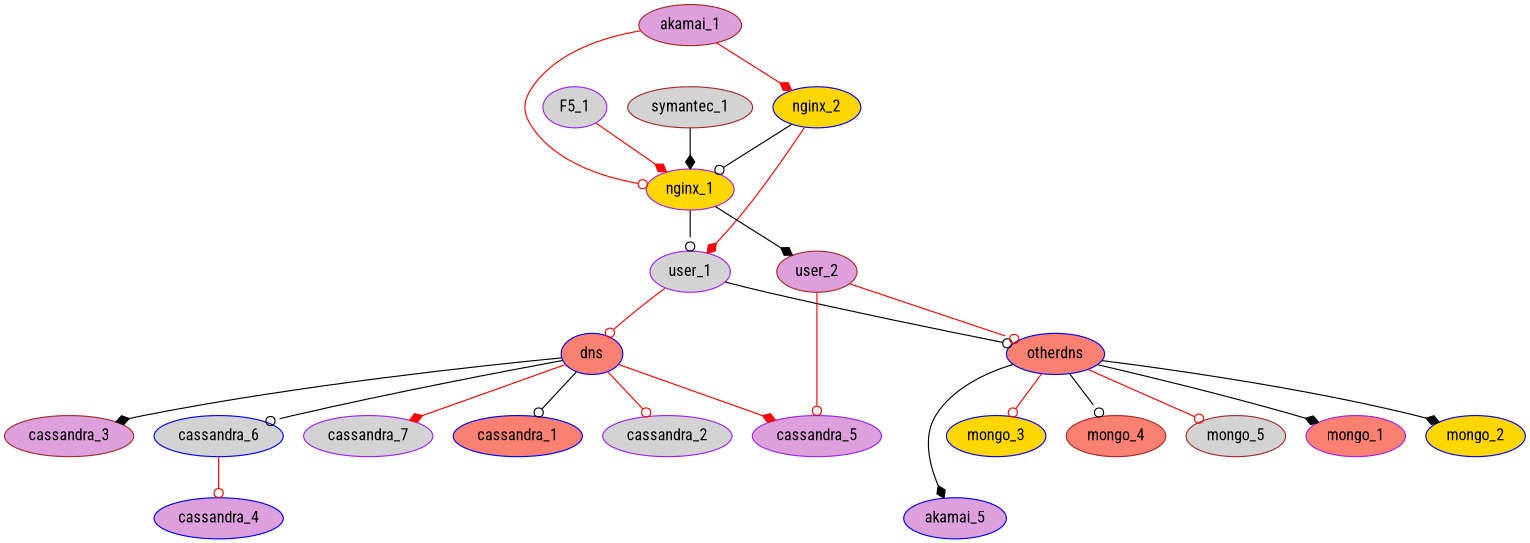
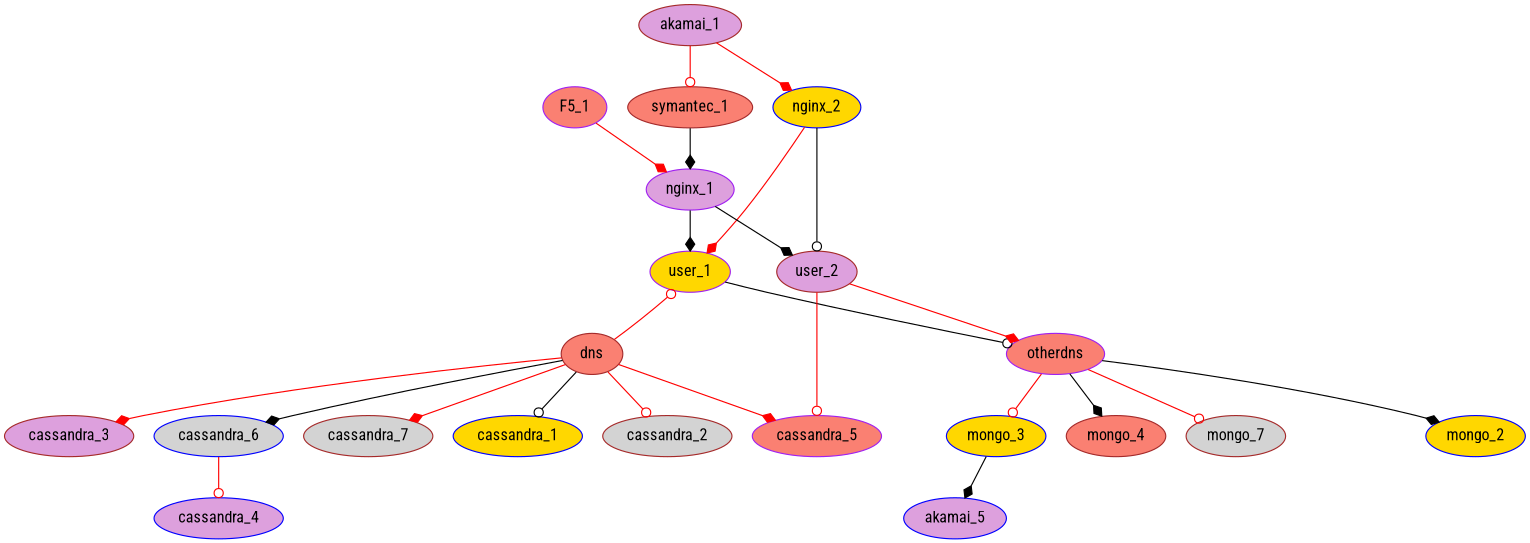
  digraph {
    color=blue
    fontname="Roboto Condensed"
    style=filled
    node [color=brown fillcolor=lightgrey fontname="Roboto Condensed" style=filled]
    edge [arrowhead=diamond color=red fontname="Roboto Condensed"]
-   symantec_1
+   symantec_1 [fillcolor=salmon]
    akamai_1 [fillcolor=plum]
    nginx_2 [color=blue fillcolor=gold]
-   nginx_1 [color=purple fillcolor=gold]
-   F5_1 [color=purple]
-   user_1 [color=purple]
+   nginx_1 [color=purple fillcolor=plum]
+   F5_1 [color=purple fillcolor=salmon]
+   user_1 [color=purple fillcolor=gold]
    user_2 [fillcolor=plum]
-   dns [color=blue fillcolor=salmon]
-   otherdns [color=blue fillcolor=salmon]
-   cassandra_5 [color=purple fillcolor=plum]
-   cassandra_1 [color=blue fillcolor=salmon]
-   cassandra_2 [color=purple]
+   dns [fillcolor=salmon]
+   otherdns [color=purple fillcolor=salmon]
+   cassandra_5 [color=purple fillcolor=salmon]
+   cassandra_1 [color=blue fillcolor=gold]
+   cassandra_2
    cassandra_3 [fillcolor=plum]
    cassandra_6 [color=blue]
-   cassandra_7 [color=purple]
-   mongo_1 [color=purple fillcolor=salmon]
+   cassandra_7
    mongo_2 [color=blue fillcolor=gold]
    mongo_3 [color=blue fillcolor=gold]
    mongo_4 [fillcolor=salmon]
    n20 [color=blue fillcolor=plum label=akamai_5]
-   mongo_7 [label=mongo_5]
+   mongo_7
    cassandra_4 [color=blue fillcolor=plum]
    symantec_1 -> nginx_1 [color=black]
-   akamai_1 -> nginx_1 [arrowhead=odot]
+   akamai_1 -> symantec_1 [arrowhead=odot]
    akamai_1 -> nginx_2
    nginx_2 -> user_1
-   nginx_2 -> nginx_1 [arrowhead=odot color=black]
-   nginx_1 -> user_1 [arrowhead=odot color=black]
+   nginx_2 -> user_2 [arrowhead=odot color=black]
+   nginx_1 -> user_1 [color=black]
    nginx_1 -> user_2 [color=black]
    F5_1 -> nginx_1
-   user_1 -> dns [arrowhead=odot]
+   dns -> user_1 [arrowhead=odot]
    user_1 -> otherdns [arrowhead=odot color=black]
-   user_2 -> otherdns [arrowhead=odot]
+   user_2 -> otherdns
    user_2 -> cassandra_5 [arrowhead=odot]
    dns -> cassandra_5
    dns -> cassandra_1 [arrowhead=odot color=black]
    dns -> cassandra_2 [arrowhead=odot]
-   dns -> cassandra_3 [color=black]
-   dns -> cassandra_6 [arrowhead=odot color=black]
+   dns -> cassandra_3
+   dns -> cassandra_6 [color=black]
    dns -> cassandra_7
-   otherdns -> mongo_1 [color=black]
    otherdns -> mongo_2 [color=black]
    otherdns -> mongo_3 [arrowhead=odot]
-   otherdns -> mongo_4 [arrowhead=odot color=black]
-   otherdns -> n20 [color=black]
+   otherdns -> mongo_4 [color=black]
+   mongo_3 -> n20 [color=black]
    otherdns -> mongo_7 [arrowhead=odot]
    cassandra_6 -> cassandra_4 [arrowhead=odot]
  }
